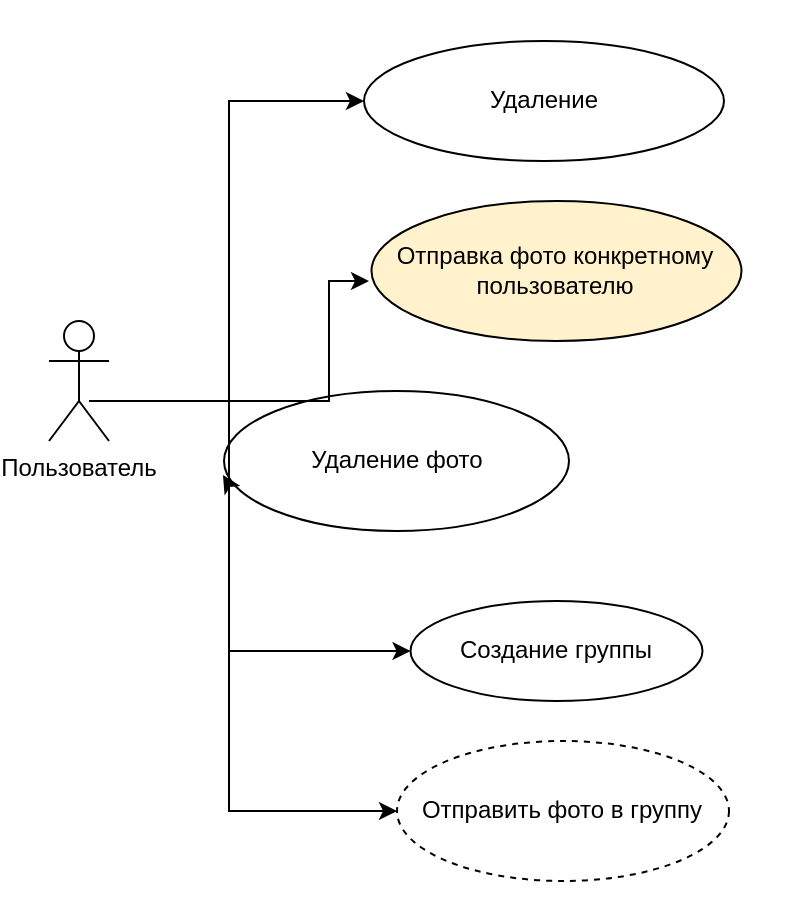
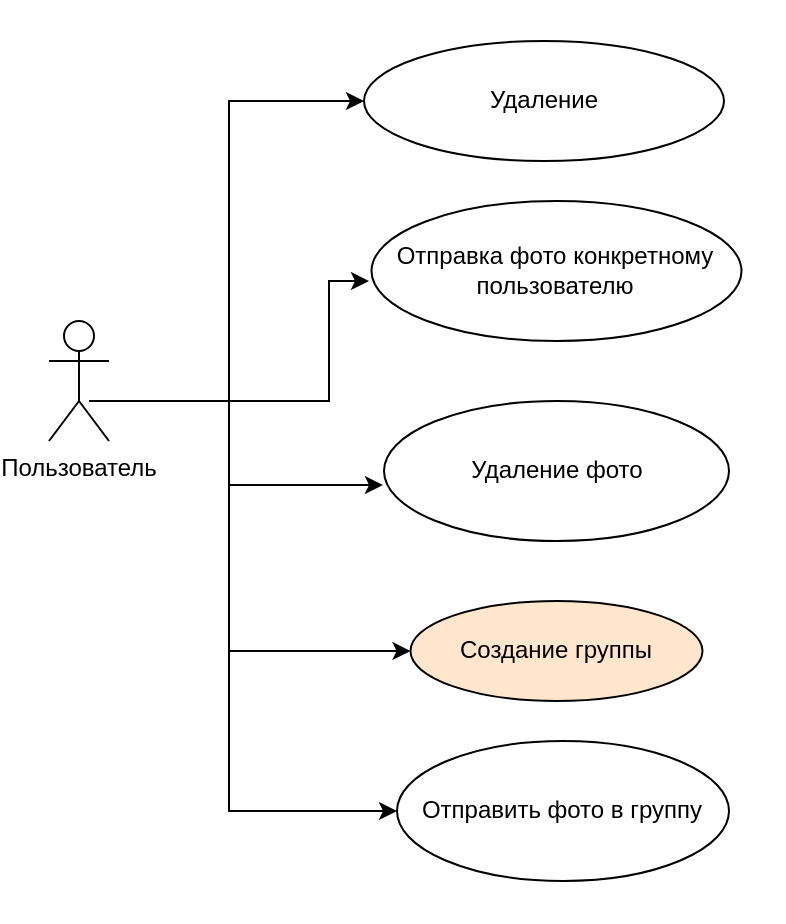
  <mxCell id="0" />
  <mxCell id="1" parent="0" />
  <mxCell id="2" value="Пользователь" style="shape=umlActor;verticalLabelPosition=bottom;verticalAlign=top;html=1;outlineConnect=0;" vertex="1" parent="1"><mxGeometry x="20" y="160" width="30" height="60" as="geometry" /></mxCell>
  <mxCell id="3" value="Удаление" style="ellipse;whiteSpace=wrap;html=1;" vertex="1" parent="1"><mxGeometry x="177.5" y="20" width="180" height="60" as="geometry" /></mxCell>
- <mxCell id="4" value="Отправка фото конкретному пользователю" style="ellipse;whiteSpace=wrap;html=1;fillColor=#fff2cc;" vertex="1" parent="1"><mxGeometry x="181.25" y="100" width="185" height="70" as="geometry" /></mxCell>
- <mxCell id="5" value="Удаление фото" style="ellipse;whiteSpace=wrap;html=1;" vertex="1" parent="1"><mxGeometry x="107.5" y="195" width="172.5" height="70" as="geometry" /></mxCell>
- <mxCell id="6" value="Создание группы" style="ellipse;whiteSpace=wrap;html=1;" vertex="1" parent="1"><mxGeometry x="200.75" y="300" width="146" height="50" as="geometry" /></mxCell>
- <mxCell id="7" value="Отправить фото в группу" style="ellipse;whiteSpace=wrap;html=1;dashed=1;" vertex="1" parent="1"><mxGeometry x="194" y="370" width="166" height="70" as="geometry" /></mxCell>
+ <mxCell id="4" value="Отправка фото конкретному пользователю" style="ellipse;whiteSpace=wrap;html=1;" vertex="1" parent="1"><mxGeometry x="181.25" y="100" width="185" height="70" as="geometry" /></mxCell>
+ <mxCell id="5" value="Удаление фото" style="ellipse;whiteSpace=wrap;html=1;" vertex="1" parent="1"><mxGeometry x="187.5" y="200" width="172.5" height="70" as="geometry" /></mxCell>
+ <mxCell id="6" value="Создание группы" style="ellipse;whiteSpace=wrap;html=1;fillColor=#ffe6cc;" vertex="1" parent="1"><mxGeometry x="200.75" y="300" width="146" height="50" as="geometry" /></mxCell>
+ <mxCell id="7" value="Отправить фото в группу" style="ellipse;whiteSpace=wrap;html=1;" vertex="1" parent="1"><mxGeometry x="194" y="370" width="166" height="70" as="geometry" /></mxCell>
  <mxCell id="8" value="" style="endArrow=classic;html=1;rounded=0;entryX=0;entryY=0.5;entryDx=0;entryDy=0;" edge="1" parent="1" target="3"><mxGeometry width="50" height="50" relative="1" as="geometry"><mxPoint x="110" y="200" as="sourcePoint" /><mxPoint x="120" y="120" as="targetPoint" /><Array as="points"><mxPoint x="110" y="50" /></Array></mxGeometry></mxCell>
  <mxCell id="9" value="" style="endArrow=none;html=1;rounded=0;" edge="1" parent="1"><mxGeometry width="50" height="50" relative="1" as="geometry"><mxPoint x="40" y="200" as="sourcePoint" /><mxPoint x="110" y="200" as="targetPoint" /></mxGeometry></mxCell>
  <mxCell id="10" value="" style="endArrow=classic;html=1;rounded=0;" edge="1" parent="1"><mxGeometry width="50" height="50" relative="1" as="geometry"><mxPoint x="110" y="200" as="sourcePoint" /><mxPoint x="180" y="140" as="targetPoint" /><Array as="points"><mxPoint x="160" y="200" /><mxPoint x="160" y="140" /></Array></mxGeometry></mxCell>
  <mxCell id="11" value="" style="endArrow=classic;html=1;rounded=0;entryX=-0.003;entryY=0.6;entryDx=0;entryDy=0;entryPerimeter=0;" edge="1" parent="1" target="5"><mxGeometry width="50" height="50" relative="1" as="geometry"><mxPoint x="110" y="200" as="sourcePoint" /><mxPoint x="190" y="200" as="targetPoint" /><Array as="points"><mxPoint x="110" y="242" /></Array></mxGeometry></mxCell>
  <mxCell id="12" value="" style="endArrow=classic;html=1;rounded=0;entryX=0;entryY=0.5;entryDx=0;entryDy=0;" edge="1" parent="1" target="6"><mxGeometry width="50" height="50" relative="1" as="geometry"><mxPoint x="110" y="240" as="sourcePoint" /><mxPoint x="200" y="290" as="targetPoint" /><Array as="points"><mxPoint x="110" y="325" /></Array></mxGeometry></mxCell>
  <mxCell id="13" value="" style="endArrow=classic;html=1;rounded=0;entryX=0;entryY=0.5;entryDx=0;entryDy=0;" edge="1" parent="1" target="7"><mxGeometry width="50" height="50" relative="1" as="geometry"><mxPoint x="110" y="320" as="sourcePoint" /><mxPoint x="190" y="380" as="targetPoint" /><Array as="points"><mxPoint x="110" y="405" /></Array></mxGeometry></mxCell>
